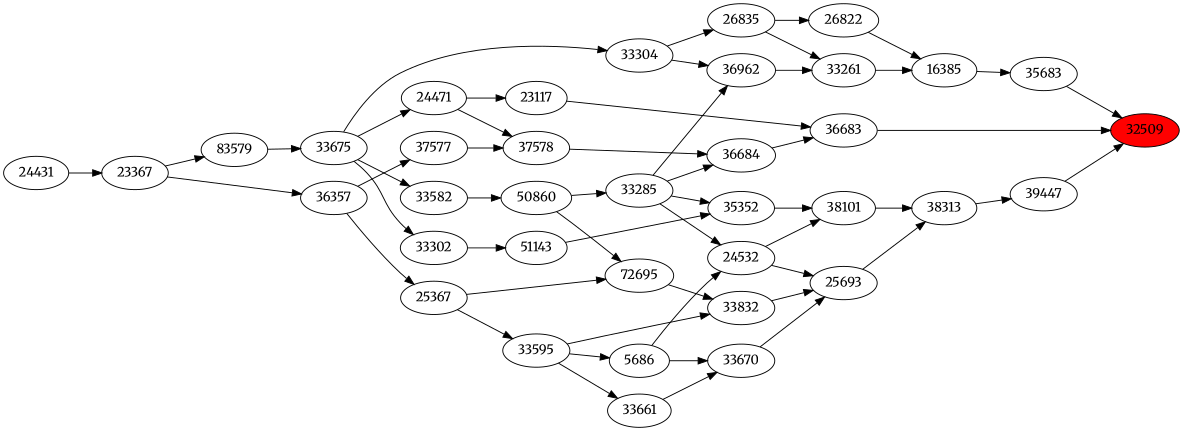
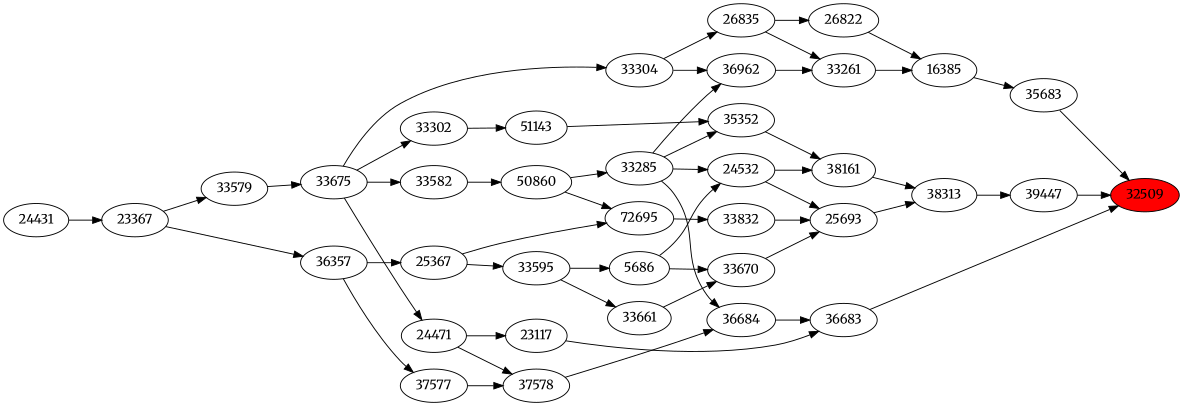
  strict digraph {
    fontname=Merriweather
    rankdir=LR
    node [fontname=Merriweather]
    edge [fontname=Merriweather]
    n1 [fillcolor=red label=32509 style=filled]
    n2 [label=39447]
    n3 [label=36683]
    n4 [label=35683]
    n5 [label=38313]
    n6 [label=36684]
    n7 [label=23117]
    n8 [label=16385]
    n9 [label=25693]
-   n10 [label=38101]
+   n10 [label=38161]
    n11 [label=33285]
    n12 [label=24532]
    n13 [label=35352]
    n14 [label=36962]
    n15 [label=33261]
    n16 [label=37578]
    n17 [label=24471]
    n18 [label=26822]
    n19 [label=33670]
    n20 [label=50860]
    n21 [label=72695]
    n22 [label=33832]
    n23 [label=37577]
    n24 [label=33675]
    n25 [label=33582]
    n26 [label=33304]
    n27 [label=33302]
    n28 [label=26835]
    n29 [label=51143]
    n30 [label=5686]
    n31 [label=33661]
    n32 [label=36357]
    n33 [label=25367]
    n34 [label=33595]
-   n35 [label=83579]
+   n35 [label=33579]
    n36 [label=23367]
    n37 [label=24431]
    n2 -> n1
    n3 -> n1
    n4 -> n1
    n5 -> n2
    n6 -> n3
    n7 -> n3
    n8 -> n4
    n9 -> n5
    n10 -> n5
    n11 -> n6
    n11 -> n12
    n11 -> n13
    n11 -> n14
    n12 -> n9
    n12 -> n10
    n13 -> n10
    n14 -> n15
    n15 -> n8
    n16 -> n6
    n17 -> n7
    n17 -> n16
    n18 -> n8
    n19 -> n9
    n20 -> n11
    n20 -> n21
    n21 -> n22
    n22 -> n9
    n23 -> n16
    n24 -> n17
    n24 -> n25
    n24 -> n26
    n24 -> n27
    n25 -> n20
    n26 -> n14
    n26 -> n28
    n27 -> n29
    n28 -> n15
    n28 -> n18
    n29 -> n13
    n30 -> n12
    n30 -> n19
    n31 -> n19
    n32 -> n23
    n32 -> n33
    n33 -> n21
    n33 -> n34
-   n34 -> n22
    n34 -> n30
    n34 -> n31
    n35 -> n24
    n36 -> n32
    n36 -> n35
    n37 -> n36
  }
